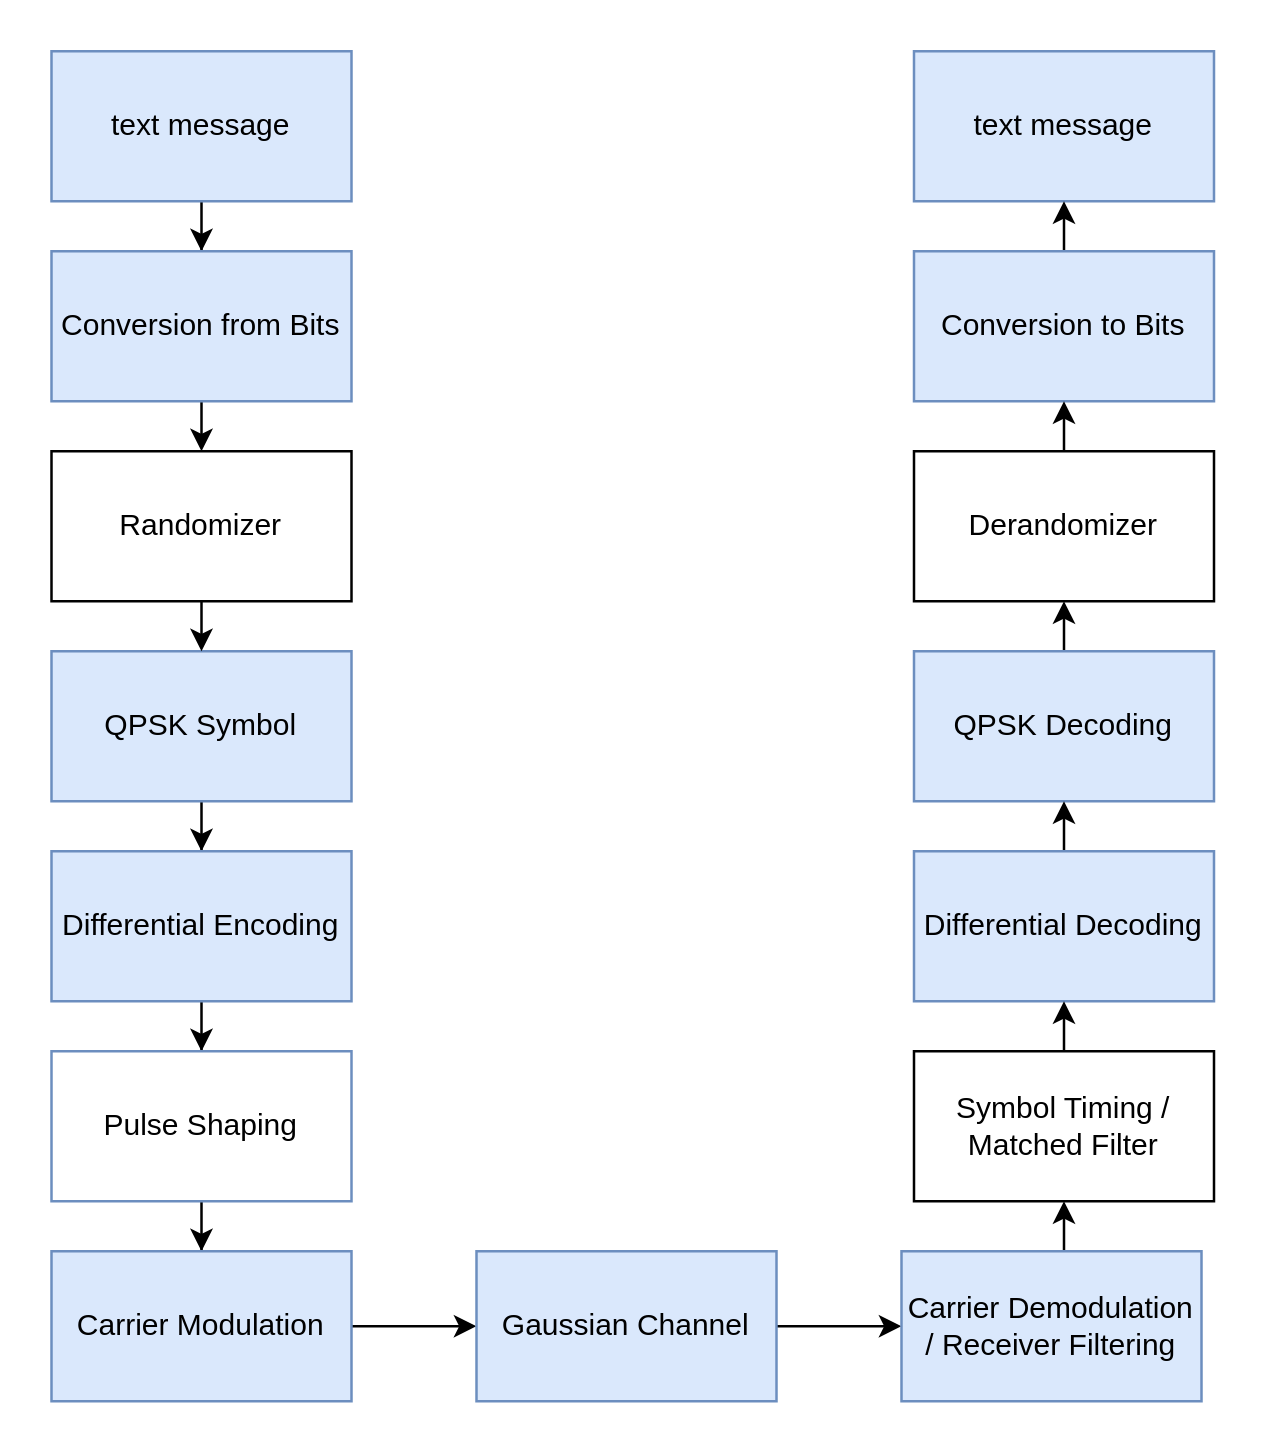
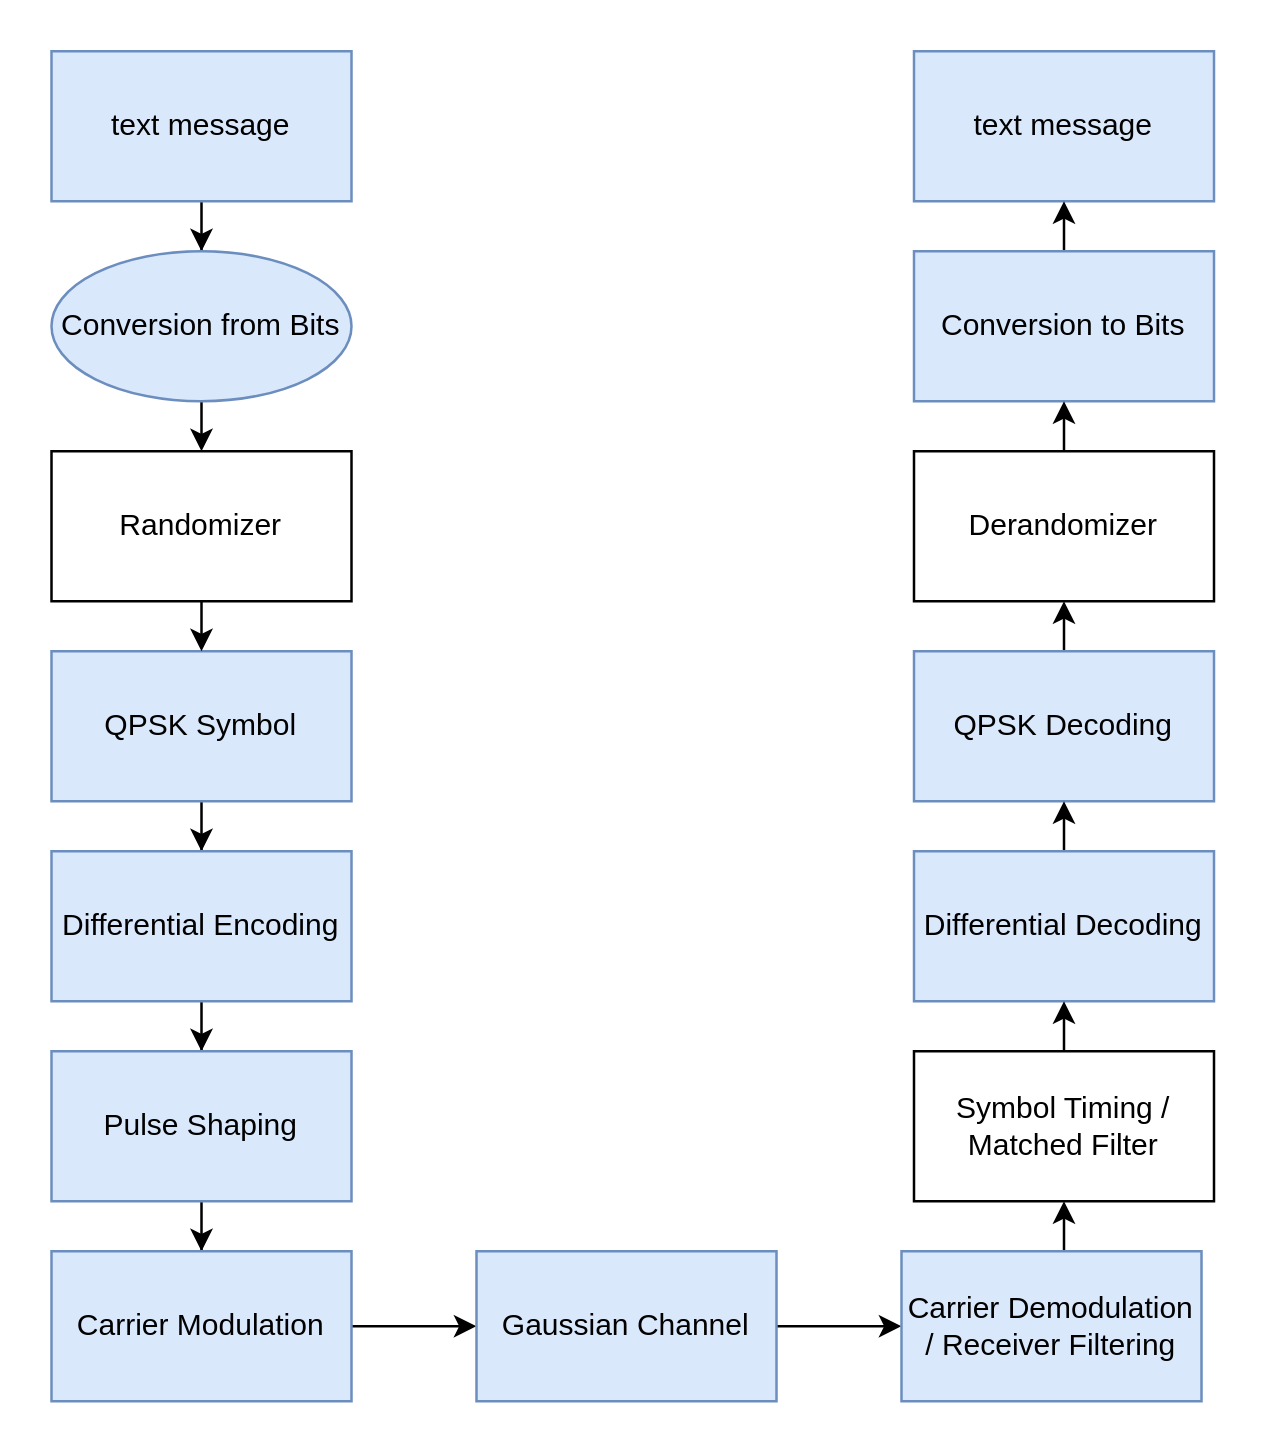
  <mxCell id="0" />
  <mxCell id="1" parent="0" />
  <mxCell id="2" value="" parent="1" style="edgeStyle=orthogonalEdgeStyle;rounded=0;orthogonalLoop=1;jettySize=auto;html=1;" target="5" source="3" edge="1"><mxGeometry as="geometry" relative="1" /></mxCell>
  <mxCell id="3" value="text message" parent="1" style="rounded=0;whiteSpace=wrap;html=1;fillColor=#dae8fc;strokeColor=#6c8ebf;" vertex="1"><mxGeometry as="geometry" x="20" y="20" width="120" height="60" /></mxCell>
  <mxCell id="4" parent="1" style="edgeStyle=orthogonalEdgeStyle;rounded=0;orthogonalLoop=1;jettySize=auto;html=1;exitX=0.5;exitY=1;exitDx=0;exitDy=0;entryX=0.5;entryY=0;entryDx=0;entryDy=0;" target="28" source="5" edge="1"><mxGeometry as="geometry" relative="1" /></mxCell>
- <mxCell id="5" value="Conversion from Bits" parent="1" style="rounded=0;whiteSpace=wrap;html=1;fillColor=#dae8fc;strokeColor=#6c8ebf;" vertex="1"><mxGeometry as="geometry" x="20" y="100" width="120" height="60" /></mxCell>
+ <mxCell id="5" value="Conversion from Bits" parent="1" style="ellipse;whiteSpace=wrap;html=1;fillColor=#dae8fc;strokeColor=#6c8ebf;" vertex="1"><mxGeometry as="geometry" x="20" y="100" width="120" height="60" /></mxCell>
  <mxCell id="6" value="" parent="1" style="edgeStyle=orthogonalEdgeStyle;rounded=0;orthogonalLoop=1;jettySize=auto;html=1;" target="9" source="7" edge="1"><mxGeometry as="geometry" relative="1" /></mxCell>
  <mxCell id="7" value="QPSK Symbol" parent="1" style="rounded=0;whiteSpace=wrap;html=1;fillColor=#dae8fc;strokeColor=#6c8ebf;" vertex="1"><mxGeometry as="geometry" x="20" y="260" width="120" height="60" /></mxCell>
  <mxCell id="8" value="" parent="1" style="edgeStyle=orthogonalEdgeStyle;rounded=0;orthogonalLoop=1;jettySize=auto;html=1;" target="11" source="9" edge="1"><mxGeometry as="geometry" relative="1" /></mxCell>
  <mxCell id="9" value="Differential Encoding" parent="1" style="rounded=0;whiteSpace=wrap;html=1;fillColor=#dae8fc;strokeColor=#6c8ebf;" vertex="1"><mxGeometry as="geometry" x="20" y="340" width="120" height="60" /></mxCell>
  <mxCell id="10" value="" parent="1" style="edgeStyle=orthogonalEdgeStyle;rounded=0;orthogonalLoop=1;jettySize=auto;html=1;" target="13" source="11" edge="1"><mxGeometry as="geometry" relative="1" /></mxCell>
- <mxCell id="11" value="Pulse Shaping" parent="1" style="rounded=0;whiteSpace=wrap;html=1;fillColor=#ffffff;strokeColor=#6c8ebf;" vertex="1"><mxGeometry as="geometry" x="20" y="420" width="120" height="60" /></mxCell>
+ <mxCell id="11" value="Pulse Shaping" parent="1" style="rounded=0;whiteSpace=wrap;html=1;fillColor=#dae8fc;strokeColor=#6c8ebf;" vertex="1"><mxGeometry as="geometry" x="20" y="420" width="120" height="60" /></mxCell>
  <mxCell id="12" value="" parent="1" style="edgeStyle=orthogonalEdgeStyle;rounded=0;orthogonalLoop=1;jettySize=auto;html=1;" target="15" source="13" edge="1"><mxGeometry as="geometry" relative="1" /></mxCell>
  <mxCell id="13" value="Carrier Modulation" parent="1" style="rounded=0;whiteSpace=wrap;html=1;fillColor=#dae8fc;strokeColor=#6c8ebf;" vertex="1"><mxGeometry as="geometry" x="20" y="500" width="120" height="60" /></mxCell>
  <mxCell id="14" value="" parent="1" style="edgeStyle=orthogonalEdgeStyle;rounded=0;orthogonalLoop=1;jettySize=auto;html=1;" target="17" source="15" edge="1"><mxGeometry as="geometry" relative="1" /></mxCell>
  <mxCell id="15" value="Gaussian Channel" parent="1" style="rounded=0;whiteSpace=wrap;html=1;fillColor=#dae8fc;strokeColor=#6c8ebf;" vertex="1"><mxGeometry as="geometry" x="190" y="500" width="120" height="60" /></mxCell>
  <mxCell id="16" parent="1" style="edgeStyle=orthogonalEdgeStyle;rounded=0;orthogonalLoop=1;jettySize=auto;html=1;exitX=0.5;exitY=1;exitDx=0;exitDy=0;entryX=0.5;entryY=1;entryDx=0;entryDy=0;" target="26" source="17" edge="1"><mxGeometry as="geometry" relative="1" /></mxCell>
  <mxCell id="17" value="Carrier Demodulation / Receiver Filtering" parent="1" style="rounded=0;whiteSpace=wrap;html=1;direction=west;fillColor=#dae8fc;strokeColor=#6c8ebf;" vertex="1"><mxGeometry as="geometry" x="360" y="500" width="120" height="60" /></mxCell>
  <mxCell id="18" value="text message" parent="1" style="rounded=0;whiteSpace=wrap;html=1;fillColor=#dae8fc;strokeColor=#6c8ebf;" vertex="1"><mxGeometry as="geometry" x="365" y="20" width="120" height="60" /></mxCell>
  <mxCell id="19" parent="1" style="edgeStyle=orthogonalEdgeStyle;rounded=0;orthogonalLoop=1;jettySize=auto;html=1;exitX=0.5;exitY=0;exitDx=0;exitDy=0;entryX=0.5;entryY=1;entryDx=0;entryDy=0;" target="18" source="20" edge="1"><mxGeometry as="geometry" relative="1" /></mxCell>
  <mxCell id="20" value="Conversion to Bits" parent="1" style="rounded=0;whiteSpace=wrap;html=1;fillColor=#dae8fc;strokeColor=#6c8ebf;" vertex="1"><mxGeometry as="geometry" x="365" y="100" width="120" height="60" /></mxCell>
  <mxCell id="21" parent="1" style="edgeStyle=orthogonalEdgeStyle;rounded=0;orthogonalLoop=1;jettySize=auto;html=1;exitX=0.5;exitY=0;exitDx=0;exitDy=0;entryX=0.5;entryY=1;entryDx=0;entryDy=0;" target="30" source="22" edge="1"><mxGeometry as="geometry" relative="1" /></mxCell>
  <mxCell id="22" value="QPSK Decoding" parent="1" style="rounded=0;whiteSpace=wrap;html=1;fillColor=#dae8fc;strokeColor=#6c8ebf;" vertex="1"><mxGeometry as="geometry" x="365" y="260" width="120" height="60" /></mxCell>
  <mxCell id="23" parent="1" style="edgeStyle=orthogonalEdgeStyle;rounded=0;orthogonalLoop=1;jettySize=auto;html=1;exitX=0.5;exitY=0;exitDx=0;exitDy=0;entryX=0.5;entryY=1;entryDx=0;entryDy=0;" target="22" source="24" edge="1"><mxGeometry as="geometry" relative="1" /></mxCell>
  <mxCell id="24" value="Differential Decoding" parent="1" style="rounded=0;whiteSpace=wrap;html=1;fillColor=#dae8fc;strokeColor=#6c8ebf;" vertex="1"><mxGeometry as="geometry" x="365" y="340" width="120" height="60" /></mxCell>
  <mxCell id="25" parent="1" style="edgeStyle=orthogonalEdgeStyle;rounded=0;orthogonalLoop=1;jettySize=auto;html=1;exitX=0.5;exitY=0;exitDx=0;exitDy=0;entryX=0.5;entryY=1;entryDx=0;entryDy=0;" target="24" source="26" edge="1"><mxGeometry as="geometry" relative="1" /></mxCell>
  <mxCell id="26" value="Symbol Timing / Matched Filter" parent="1" style="rounded=0;whiteSpace=wrap;html=1;" vertex="1"><mxGeometry as="geometry" x="365" y="420" width="120" height="60" /></mxCell>
  <mxCell id="27" parent="1" style="edgeStyle=orthogonalEdgeStyle;rounded=0;orthogonalLoop=1;jettySize=auto;html=1;exitX=0.5;exitY=1;exitDx=0;exitDy=0;entryX=0.5;entryY=0;entryDx=0;entryDy=0;" target="7" source="28" edge="1"><mxGeometry as="geometry" relative="1" /></mxCell>
  <mxCell id="28" value="Randomizer" parent="1" style="rounded=0;whiteSpace=wrap;html=1;" vertex="1"><mxGeometry as="geometry" x="20" y="180" width="120" height="60" /></mxCell>
  <mxCell id="29" parent="1" style="edgeStyle=orthogonalEdgeStyle;rounded=0;orthogonalLoop=1;jettySize=auto;html=1;exitX=0.5;exitY=0;exitDx=0;exitDy=0;entryX=0.5;entryY=1;entryDx=0;entryDy=0;" target="20" source="30" edge="1"><mxGeometry as="geometry" relative="1" /></mxCell>
  <mxCell id="30" value="Derandomizer&lt;br&gt;" parent="1" style="rounded=0;whiteSpace=wrap;html=1;" vertex="1"><mxGeometry as="geometry" x="365" y="180" width="120" height="60" /></mxCell>
